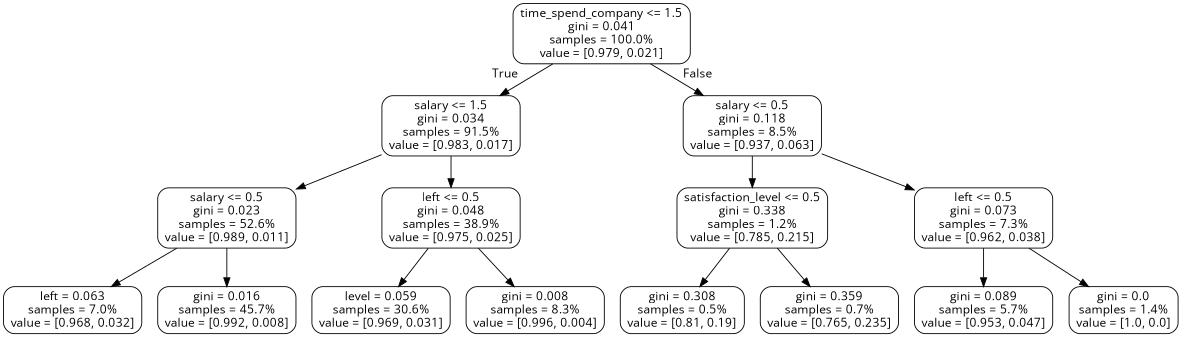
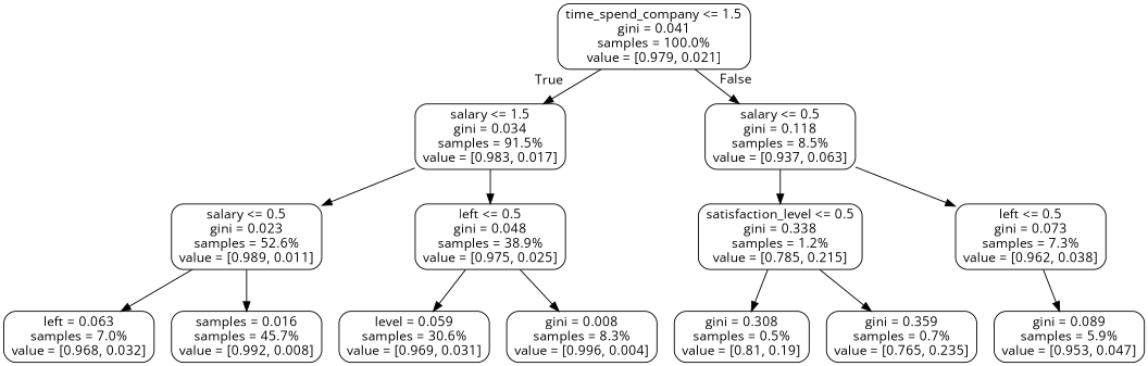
  digraph {
    fontname="Open Sans"
    ranksep=equally
    splines=polyline
    node [color=black fontname="Open Sans" shape=box style=rounded]
    edge [fontname="Open Sans"]
    n1 [label="time_spend_company <= 1.5\ngini = 0.041\nsamples = 100.0%\nvalue = [0.979, 0.021]"]
    n2 [label="salary <= 1.5\ngini = 0.034\nsamples = 91.5%\nvalue = [0.983, 0.017]"]
    n3 [label="salary <= 0.5\ngini = 0.118\nsamples = 8.5%\nvalue = [0.937, 0.063]"]
    n4 [label="salary <= 0.5\ngini = 0.023\nsamples = 52.6%\nvalue = [0.989, 0.011]"]
    n5 [label="left <= 0.5\ngini = 0.048\nsamples = 38.9%\nvalue = [0.975, 0.025]"]
    n6 [label="satisfaction_level <= 0.5\ngini = 0.338\nsamples = 1.2%\nvalue = [0.785, 0.215]"]
    n7 [label="left <= 0.5\ngini = 0.073\nsamples = 7.3%\nvalue = [0.962, 0.038]"]
    n8 [label="left = 0.063\nsamples = 7.0%\nvalue = [0.968, 0.032]"]
-   n9 [label="gini = 0.016\nsamples = 45.7%\nvalue = [0.992, 0.008]"]
+   n9 [label="samples = 0.016\nsamples = 45.7%\nvalue = [0.992, 0.008]"]
    n10 [label="level = 0.059\nsamples = 30.6%\nvalue = [0.969, 0.031]"]
    n11 [label="gini = 0.008\nsamples = 8.3%\nvalue = [0.996, 0.004]"]
    n12 [label="gini = 0.308\nsamples = 0.5%\nvalue = [0.81, 0.19]"]
    n13 [label="gini = 0.359\nsamples = 0.7%\nvalue = [0.765, 0.235]"]
-   n14 [label="gini = 0.089\nsamples = 5.7%\nvalue = [0.953, 0.047]"]
-   n15 [label="gini = 0.0\nsamples = 1.4%\nvalue = [1.0, 0.0]"]
+   n14 [label="gini = 0.089\nsamples = 5.9%\nvalue = [0.953, 0.047]"]
    subgraph sub_1 {
      rank=same
      n1
    }
    subgraph sub_2 {
      rank=same
      n2
      n3
    }
    subgraph sub_3 {
      rank=same
      n4
      n5
      n6
      n7
    }
    subgraph sub_4 {
      rank=same
      n8
      n9
      n10
      n11
      n12
      n13
      n14
-     n15
    }
    n1 -> n2 [headlabel=True labelangle=45 labeldistance=2.5]
    n1 -> n3 [headlabel=False labelangle=-45 labeldistance=2.5]
    n2 -> n4
    n2 -> n5
    n3 -> n6
    n3 -> n7
    n4 -> n8
    n4 -> n9
    n5 -> n10
    n5 -> n11
    n6 -> n12
    n6 -> n13
    n7 -> n14
-   n7 -> n15
  }
